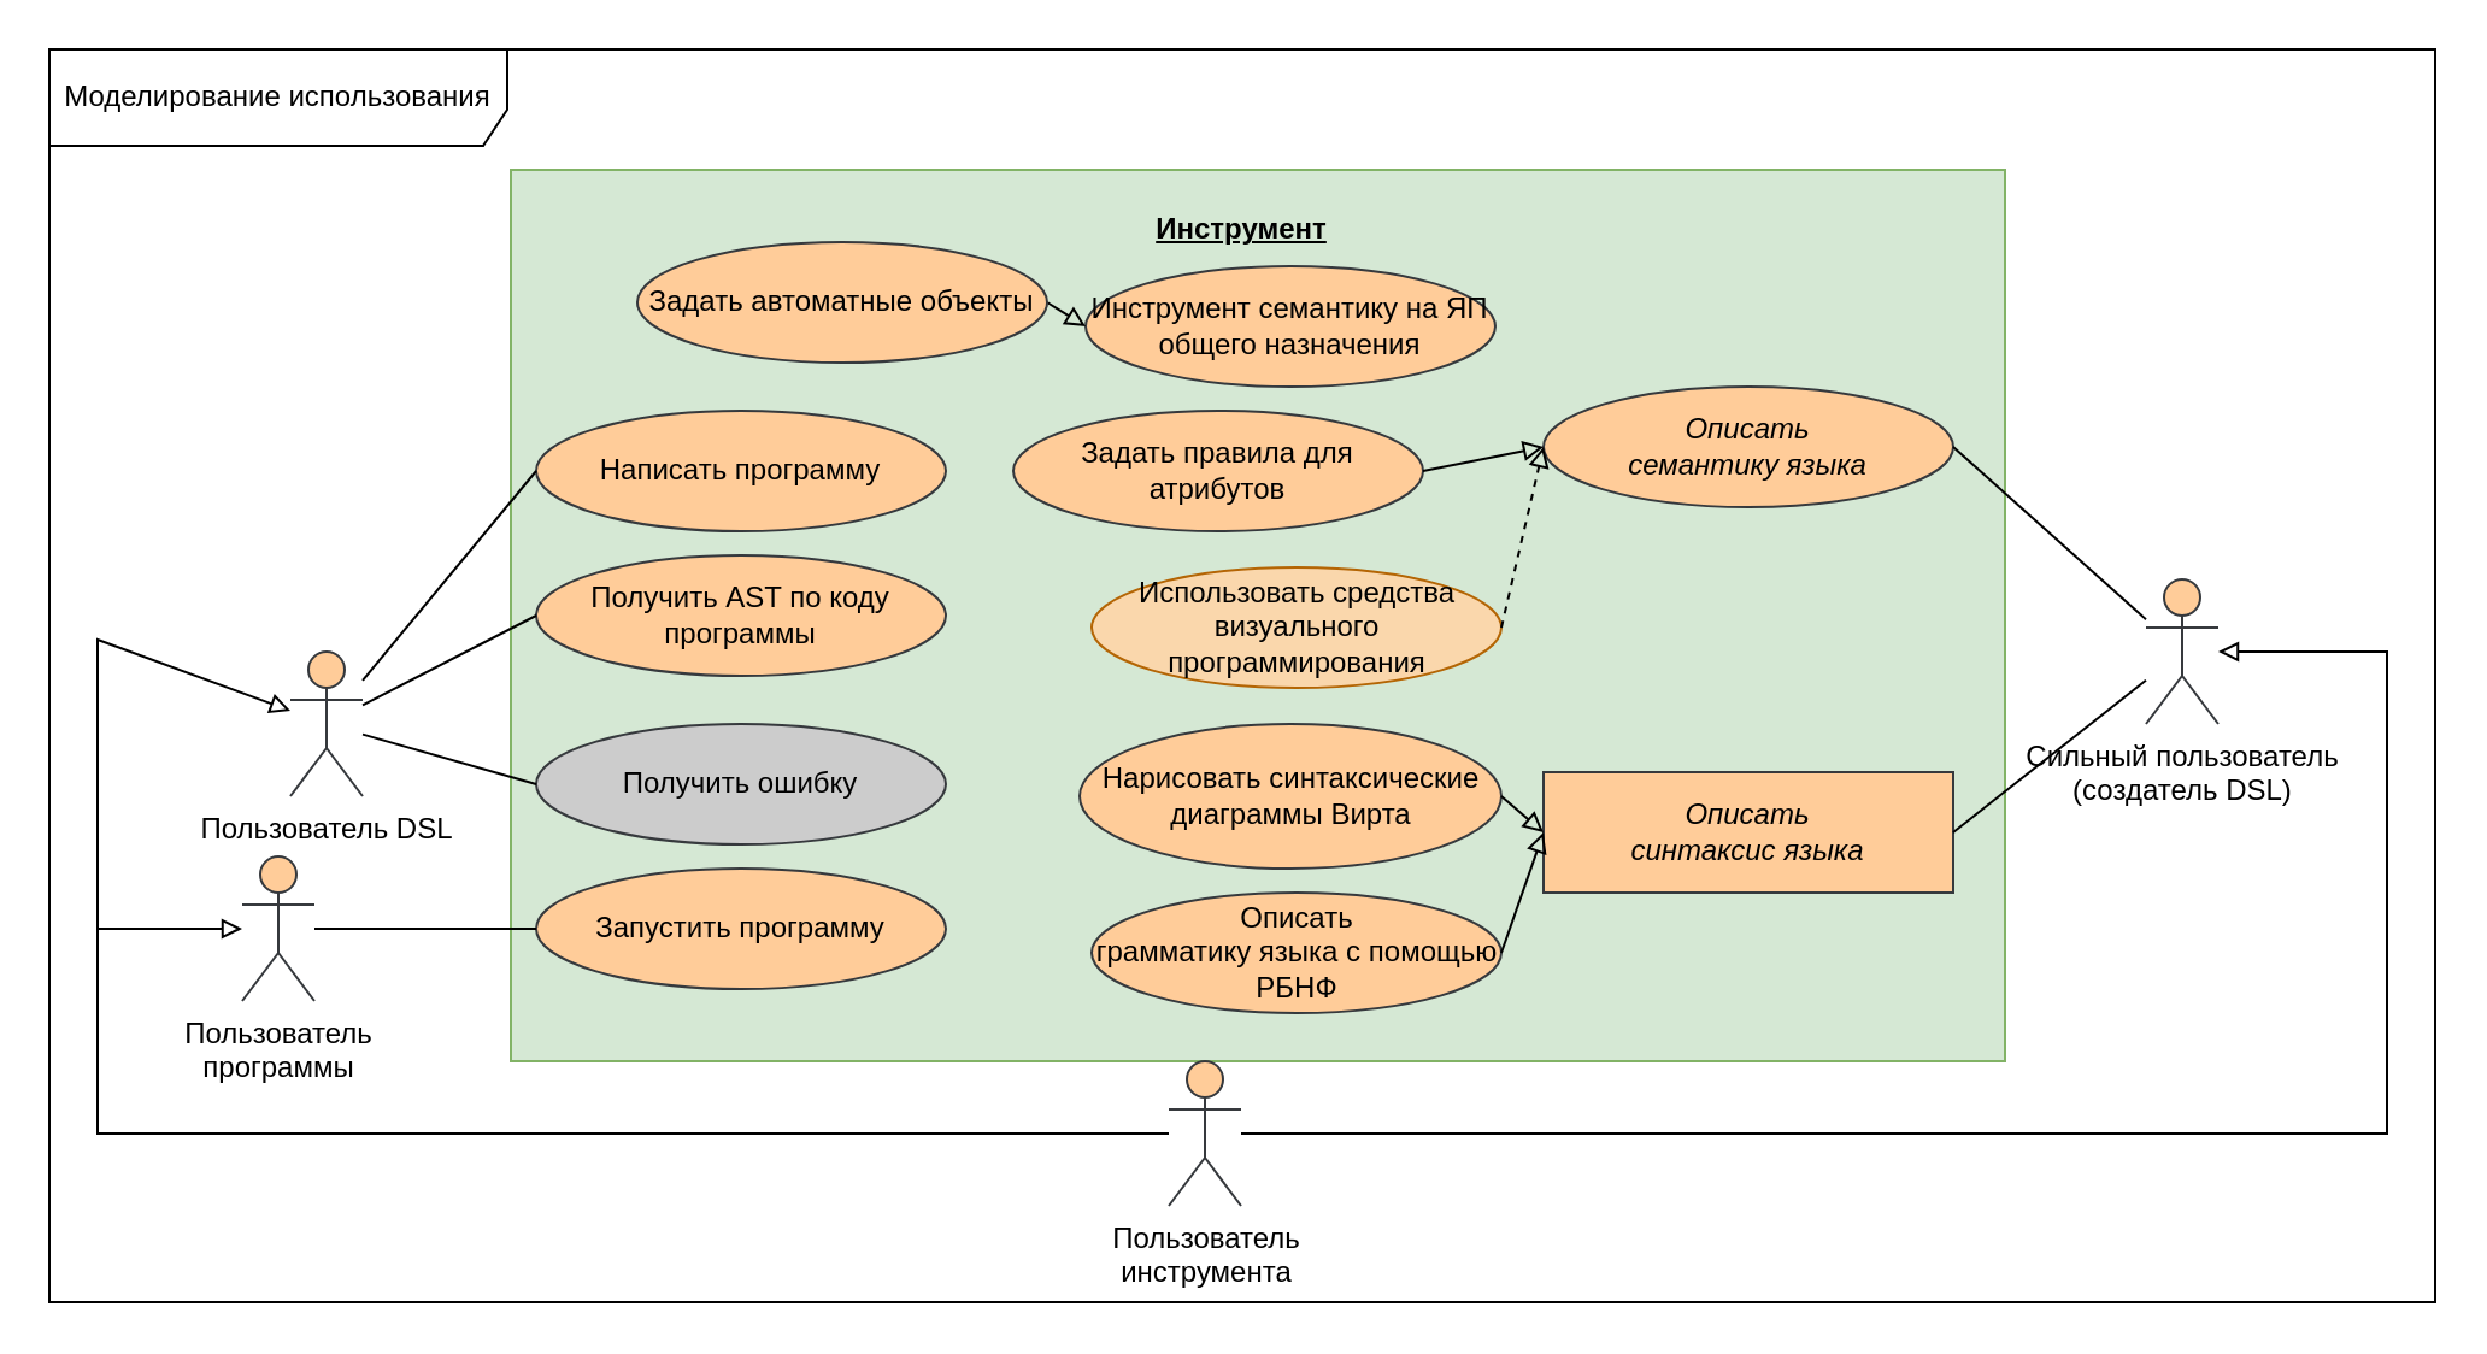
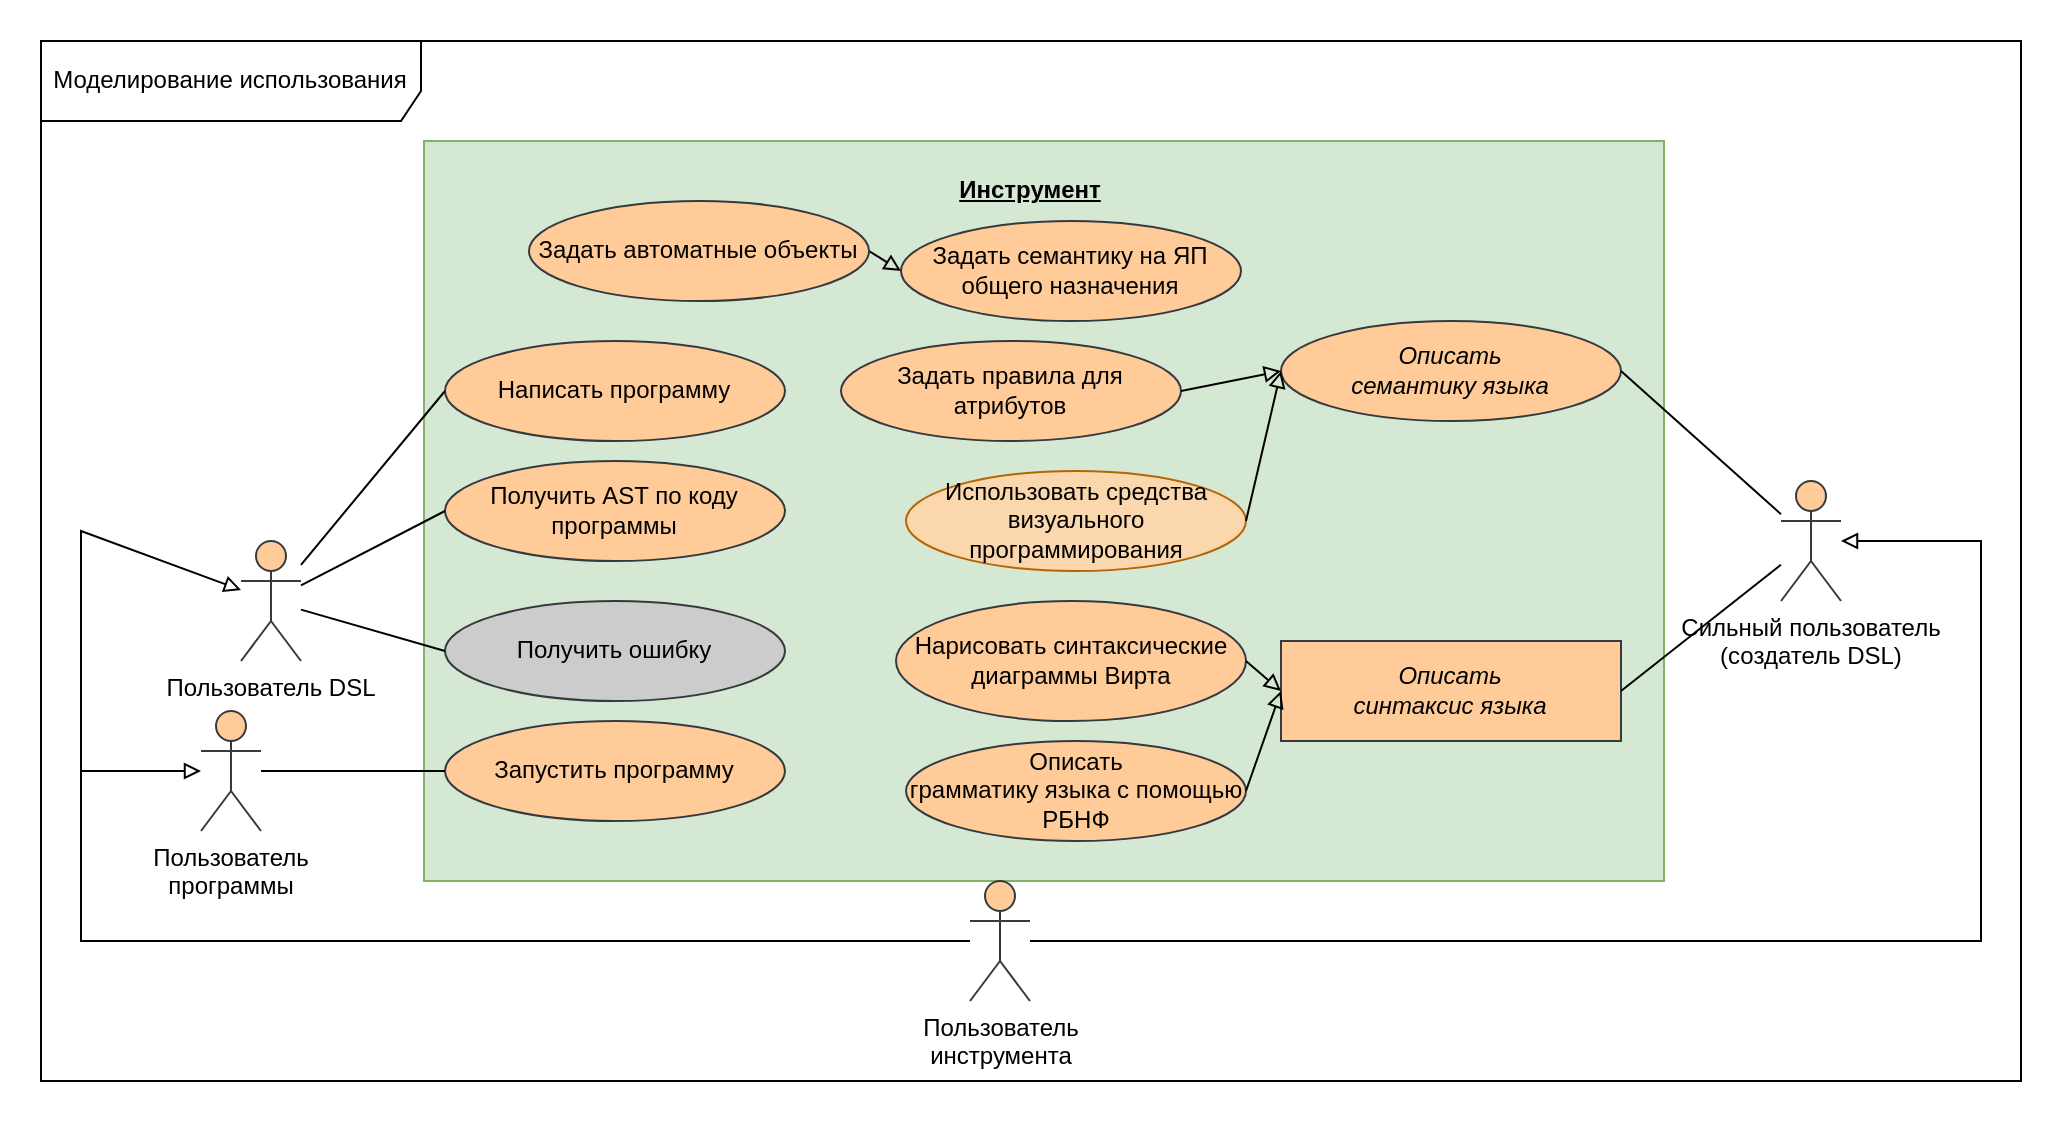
  <mxCell id="0" />
  <mxCell id="1" parent="0" />
  <mxCell id="2" value="Моделирование использования" style="shape=umlFrame;whiteSpace=wrap;html=1;pointerEvents=0;width=190;height=40;" parent="1" vertex="1"><mxGeometry y="20" width="990" height="520" as="geometry" x="20" /></mxCell>
  <mxCell id="3" value="Пользователь DSL" style="shape=umlActor;verticalLabelPosition=bottom;verticalAlign=top;html=1;fillColor=#ffcc99;strokeColor=#36393d;" parent="1" vertex="1"><mxGeometry x="120" y="270" width="30" height="60" as="geometry" /></mxCell>
  <mxCell id="4" value="Сильный пользователь&lt;br&gt;(создатель DSL)" style="shape=umlActor;verticalLabelPosition=bottom;verticalAlign=top;html=1;fillColor=#ffcc99;strokeColor=#36393d;" parent="1" vertex="1"><mxGeometry x="890" y="240" width="30" height="60" as="geometry" /></mxCell>
  <mxCell id="5" value="" style="rounded=0;whiteSpace=wrap;html=1;fillColor=#d5e8d4;strokeColor=#82b366;" parent="1" vertex="1"><mxGeometry x="211.5" y="70" width="620" height="370" as="geometry" /></mxCell>
  <mxCell id="6" value="&lt;b&gt;&lt;u&gt;Инструмент&lt;/u&gt;&lt;/b&gt;" style="text;html=1;strokeColor=none;fillColor=none;align=center;verticalAlign=middle;whiteSpace=wrap;rounded=0;" parent="1" vertex="1"><mxGeometry x="485" y="80" width="60" height="30" as="geometry" /></mxCell>
  <mxCell id="7" value="Написать программу" style="ellipse;whiteSpace=wrap;html=1;fillColor=#ffcc99;strokeColor=#36393d;" parent="1" vertex="1"><mxGeometry x="222" y="170" width="170" height="50" as="geometry" /></mxCell>
  <mxCell id="8" value="Запустить программу" style="ellipse;whiteSpace=wrap;html=1;fillColor=#ffcc99;strokeColor=#36393d;" parent="1" vertex="1"><mxGeometry x="222" y="360" width="170" height="50" as="geometry" /></mxCell>
  <mxCell id="9" value="Получить AST по коду программы" style="ellipse;whiteSpace=wrap;html=1;fillColor=#ffcc99;strokeColor=#36393d;" parent="1" vertex="1"><mxGeometry x="222" y="230" width="170" height="50" as="geometry" /></mxCell>
  <mxCell id="10" value="&lt;i style=&quot;&quot;&gt;Описать&lt;br&gt;семантику языка&lt;/i&gt;" style="ellipse;whiteSpace=wrap;html=1;fillColor=#ffcc99;strokeColor=#36393d;" parent="1" vertex="1"><mxGeometry x="640" y="160" width="170" height="50" as="geometry" /></mxCell>
  <mxCell id="11" value="&lt;i style=&quot;&quot;&gt;Описать&lt;br&gt;синтаксис языка&lt;/i&gt;" style="whiteSpace=wrap;html=1;fillColor=#ffcc99;strokeColor=#36393d;rounded=0;" parent="1" vertex="1"><mxGeometry x="640" y="320" width="170" height="50" as="geometry" /></mxCell>
  <mxCell id="12" value="Задать правила для атрибутов" style="ellipse;whiteSpace=wrap;html=1;fillColor=#ffcc99;strokeColor=#36393d;" parent="1" vertex="1"><mxGeometry x="420" y="170" width="170" height="50" as="geometry" /></mxCell>
  <mxCell id="13" value="Описать&lt;br&gt;грамматику языка с помощью РБНФ" style="ellipse;whiteSpace=wrap;html=1;fillColor=#ffcc99;strokeColor=#36393d;" parent="1" vertex="1"><mxGeometry x="452.5" y="370" width="170" height="50" as="geometry" /></mxCell>
  <mxCell id="14" value="" style="endArrow=none;html=1;rounded=0;entryX=0;entryY=0.5;entryDx=0;entryDy=0;" parent="1" source="3" target="9" edge="1"><mxGeometry width="50" height="50" relative="1" as="geometry"><mxPoint x="440" y="370" as="sourcePoint" /><mxPoint x="490" y="320" as="targetPoint" /></mxGeometry></mxCell>
  <mxCell id="15" value="Пользователь&lt;br&gt;программы" style="shape=umlActor;verticalLabelPosition=bottom;verticalAlign=top;html=1;fillColor=#ffcc99;strokeColor=#36393d;" parent="1" vertex="1"><mxGeometry x="100" y="355" width="30" height="60" as="geometry" /></mxCell>
  <mxCell id="16" value="" style="endArrow=none;html=1;rounded=0;entryX=0;entryY=0.5;entryDx=0;entryDy=0;" parent="1" source="15" target="8" edge="1"><mxGeometry width="50" height="50" relative="1" as="geometry"><mxPoint x="170" y="243" as="sourcePoint" /><mxPoint x="232" y="215" as="targetPoint" /></mxGeometry></mxCell>
  <mxCell id="17" value="" style="endArrow=none;html=1;rounded=0;entryX=0;entryY=0.5;entryDx=0;entryDy=0;" parent="1" source="3" target="7" edge="1"><mxGeometry width="50" height="50" relative="1" as="geometry"><mxPoint x="170" y="243" as="sourcePoint" /><mxPoint x="232" y="215" as="targetPoint" /></mxGeometry></mxCell>
  <mxCell id="18" value="" style="endArrow=none;html=1;rounded=0;entryX=1;entryY=0.5;entryDx=0;entryDy=0;" parent="1" source="4" target="10" edge="1"><mxGeometry width="50" height="50" relative="1" as="geometry"><mxPoint x="140" y="395" as="sourcePoint" /><mxPoint x="232" y="395" as="targetPoint" /></mxGeometry></mxCell>
  <mxCell id="19" value="" style="endArrow=none;html=1;rounded=0;entryX=1;entryY=0.5;entryDx=0;entryDy=0;" parent="1" source="4" target="11" edge="1"><mxGeometry width="50" height="50" relative="1" as="geometry"><mxPoint x="867" y="288" as="sourcePoint" /><mxPoint x="780" y="275" as="targetPoint" /></mxGeometry></mxCell>
  <mxCell id="20" value="Пользователь&lt;br&gt;инструмента" style="shape=umlActor;verticalLabelPosition=bottom;verticalAlign=top;html=1;fillColor=#ffcc99;strokeColor=#36393d;" parent="1" vertex="1"><mxGeometry x="484.5" y="440" width="30" height="60" as="geometry" /></mxCell>
  <mxCell id="21" value="" style="endArrow=block;html=1;rounded=0;endFill=0;" parent="1" source="20" target="15" edge="1"><mxGeometry width="50" height="50" relative="1" as="geometry"><mxPoint x="480" y="350" as="sourcePoint" /><mxPoint x="530" y="300" as="targetPoint" /><Array as="points"><mxPoint x="40" y="470" /><mxPoint x="40" y="385" /></Array></mxGeometry></mxCell>
  <mxCell id="22" value="" style="endArrow=block;html=1;rounded=0;endFill=0;" parent="1" source="20" target="4" edge="1"><mxGeometry width="50" height="50" relative="1" as="geometry"><mxPoint x="590" y="530" as="sourcePoint" /><mxPoint x="870" y="310" as="targetPoint" /><Array as="points"><mxPoint x="990" y="470" /><mxPoint x="990" y="270" /></Array></mxGeometry></mxCell>
  <mxCell id="23" value="" style="endArrow=block;html=1;rounded=0;endFill=0;" parent="1" source="20" target="3" edge="1"><mxGeometry width="50" height="50" relative="1" as="geometry"><mxPoint x="500" y="370" as="sourcePoint" /><mxPoint x="550" y="320" as="targetPoint" /><Array as="points"><mxPoint x="40" y="470" /><mxPoint x="40" y="265" /></Array></mxGeometry></mxCell>
  <mxCell id="24" value="Нарисовать синтаксические диаграммы Вирта" style="ellipse;whiteSpace=wrap;html=1;fillColor=#ffcc99;strokeColor=#36393d;" parent="1" vertex="1"><mxGeometry x="447.5" y="300" width="175" height="60" as="geometry" /></mxCell>
  <mxCell id="25" value="" style="endArrow=block;html=1;rounded=0;entryX=0;entryY=0.5;entryDx=0;entryDy=0;endFill=0;exitX=1;exitY=0.5;exitDx=0;exitDy=0;" parent="1" source="24" target="11" edge="1"><mxGeometry width="50" height="50" relative="1" as="geometry"><mxPoint x="587.5" y="308" as="sourcePoint" /><mxPoint x="679.5" y="360" as="targetPoint" /></mxGeometry></mxCell>
  <mxCell id="26" value="" style="endArrow=block;html=1;rounded=0;entryX=0;entryY=0.5;entryDx=0;entryDy=0;endFill=0;exitX=1;exitY=0.5;exitDx=0;exitDy=0;" parent="1" source="13" target="11" edge="1"><mxGeometry width="50" height="50" relative="1" as="geometry"><mxPoint x="585" y="388" as="sourcePoint" /><mxPoint x="630" y="320" as="targetPoint" /></mxGeometry></mxCell>
- <mxCell id="27" value="Инструмент семантику на ЯП общего назначения" style="ellipse;whiteSpace=wrap;html=1;fillColor=#ffcc99;strokeColor=#36393d;" parent="1" vertex="1"><mxGeometry x="450" y="110" width="170" height="50" as="geometry" /></mxCell>
+ <mxCell id="27" value="Задать семантику на ЯП общего назначения" style="ellipse;whiteSpace=wrap;html=1;fillColor=#ffcc99;strokeColor=#36393d;" parent="1" vertex="1"><mxGeometry x="450" y="110" width="170" height="50" as="geometry" /></mxCell>
  <mxCell id="28" value="" style="endArrow=block;html=1;rounded=0;entryX=0;entryY=0.5;entryDx=0;entryDy=0;endFill=0;exitX=1;exitY=0.5;exitDx=0;exitDy=0;" parent="1" source="12" target="10" edge="1"><mxGeometry width="50" height="50" relative="1" as="geometry"><mxPoint x="585" y="210" as="sourcePoint" /><mxPoint x="627.5" y="227" as="targetPoint" /></mxGeometry></mxCell>
  <mxCell id="29" value="Получить ошибку" style="ellipse;whiteSpace=wrap;html=1;fillColor=#CCCCCC;strokeColor=#36393d;" parent="1" vertex="1"><mxGeometry x="222" y="300" width="170" height="50" as="geometry" /></mxCell>
  <mxCell id="30" value="" style="endArrow=none;html=1;rounded=0;entryX=0;entryY=0.5;entryDx=0;entryDy=0;" parent="1" source="3" target="29" edge="1"><mxGeometry width="50" height="50" relative="1" as="geometry"><mxPoint x="140" y="267" as="sourcePoint" /><mxPoint x="232" y="215" as="targetPoint" /></mxGeometry></mxCell>
  <mxCell id="31" value="Использовать средства визуального программирования" style="ellipse;whiteSpace=wrap;html=1;fillColor=#fad7ac;strokeColor=#b46504;" parent="1" vertex="1"><mxGeometry x="452.5" y="235" width="170" height="50" as="geometry" /></mxCell>
- <mxCell id="32" value="" style="endArrow=block;html=1;rounded=0;endFill=0;exitX=1;exitY=0.5;exitDx=0;exitDy=0;entryX=0;entryY=0.5;entryDx=0;entryDy=0;dashed=1;" parent="1" source="31" target="10" edge="1"><mxGeometry width="50" height="50" relative="1" as="geometry"><mxPoint x="617" y="145" as="sourcePoint" /><mxPoint x="650" y="195" as="targetPoint" /></mxGeometry></mxCell>
+ <mxCell id="32" value="" style="endArrow=block;html=1;rounded=0;endFill=0;exitX=1;exitY=0.5;exitDx=0;exitDy=0;entryX=0;entryY=0.5;entryDx=0;entryDy=0;" parent="1" source="31" target="10" edge="1"><mxGeometry width="50" height="50" relative="1" as="geometry"><mxPoint x="617" y="145" as="sourcePoint" /><mxPoint x="650" y="195" as="targetPoint" /></mxGeometry></mxCell>
  <mxCell id="33" value="" style="endArrow=block;html=1;rounded=0;endFill=0;exitX=1;exitY=0.5;exitDx=0;exitDy=0;entryX=0;entryY=0.5;entryDx=0;entryDy=0;" edge="1" parent="1" source="34" target="27"><mxGeometry width="50" height="50" relative="1" as="geometry"><mxPoint x="617" y="145" as="sourcePoint" /><mxPoint x="650" y="195" as="targetPoint" /></mxGeometry></mxCell>
  <mxCell id="34" value="Задать автоматные объекты" style="ellipse;whiteSpace=wrap;html=1;fillColor=#ffcc99;strokeColor=#36393d;" vertex="1" parent="1"><mxGeometry x="264" y="100" width="170" height="50" as="geometry" /></mxCell>
